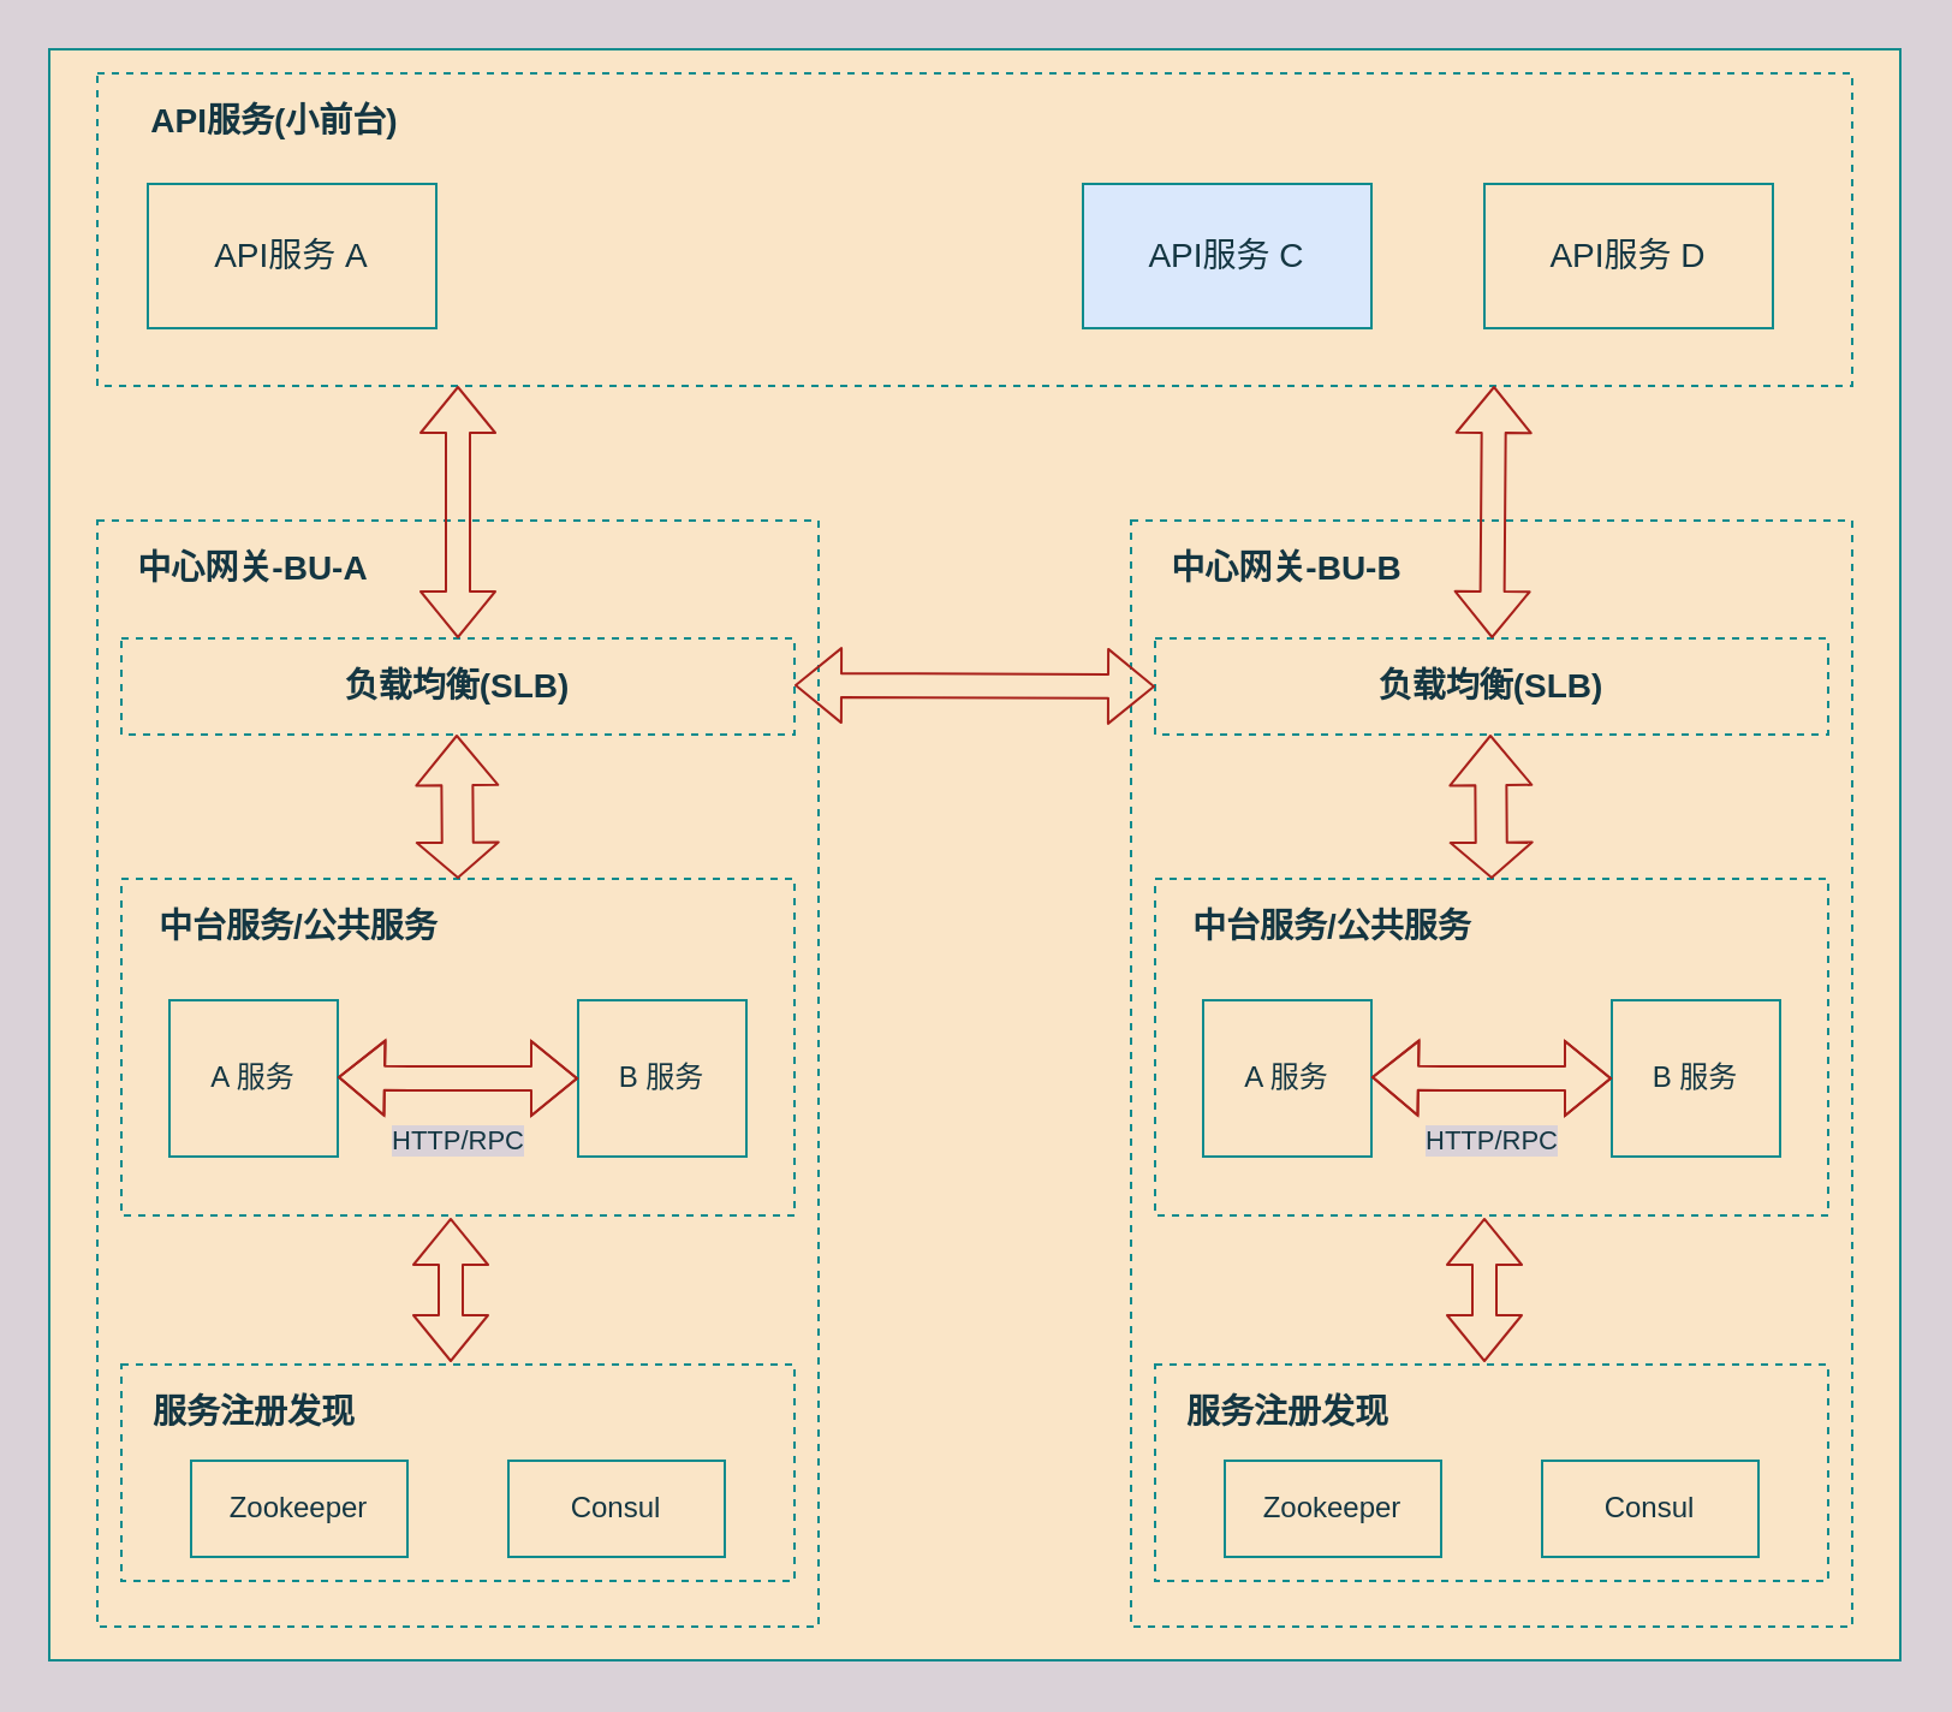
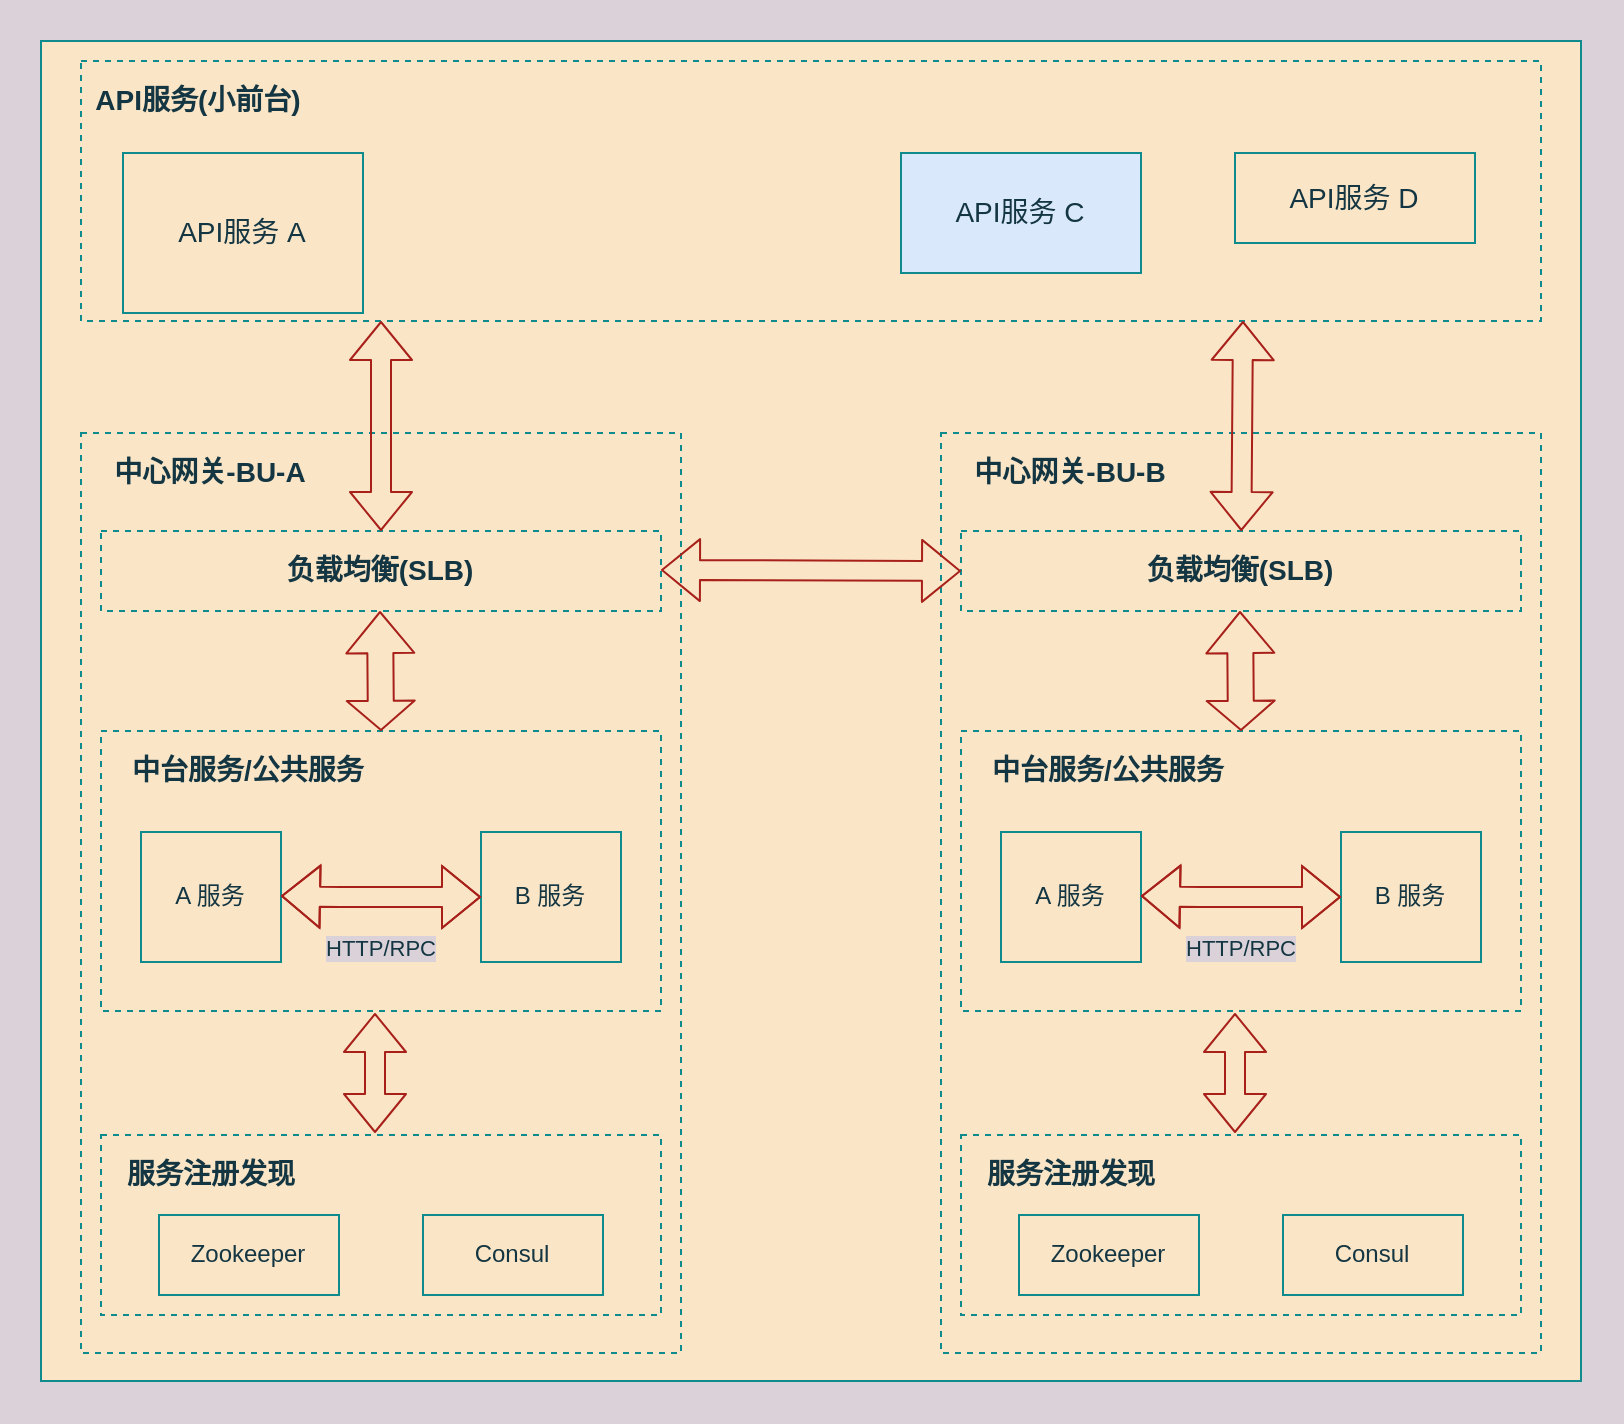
  <mxCell id="0" />
  <mxCell id="1" parent="0" />
  <mxCell id="2" value="" style="rounded=0;whiteSpace=wrap;html=1;fillColor=#FAE5C7;strokeColor=#0F8B8D;fontColor=#143642;" vertex="1" parent="1"><mxGeometry x="20" y="20" width="770" height="670" as="geometry" /></mxCell>
  <mxCell id="3" value="" style="rounded=0;whiteSpace=wrap;html=1;dashed=1;fillColor=#FAE5C7;strokeColor=#0F8B8D;fontColor=#143642;" vertex="1" parent="1"><mxGeometry x="40" y="30" width="730" height="130" as="geometry" /></mxCell>
  <mxCell id="4" value="" style="rounded=0;whiteSpace=wrap;html=1;dashed=1;fillColor=#FAE5C7;strokeColor=#0F8B8D;fontColor=#143642;" vertex="1" parent="1"><mxGeometry x="40" y="216" width="300" height="460" as="geometry" /></mxCell>
  <mxCell id="5" value="负载均衡(SLB)" style="rounded=0;whiteSpace=wrap;html=1;dashed=1;fontStyle=1;fontSize=14;fillColor=#FAE5C7;strokeColor=#0F8B8D;fontColor=#143642;" vertex="1" parent="1"><mxGeometry x="50" y="265" width="280" height="40" as="geometry" /></mxCell>
  <mxCell id="6" value="" style="rounded=0;whiteSpace=wrap;html=1;dashed=1;fillColor=#FAE5C7;strokeColor=#0F8B8D;fontColor=#143642;" vertex="1" parent="1"><mxGeometry x="50" y="365" width="280" height="140" as="geometry" /></mxCell>
  <mxCell id="7" value="A 服务" style="rounded=0;whiteSpace=wrap;html=1;fillColor=#FAE5C7;strokeColor=#0F8B8D;fontColor=#143642;" vertex="1" parent="1"><mxGeometry x="70" y="415.5" width="70" height="65" as="geometry" /></mxCell>
  <mxCell id="8" value="B 服务" style="rounded=0;whiteSpace=wrap;html=1;fillColor=#FAE5C7;strokeColor=#0F8B8D;fontColor=#143642;" vertex="1" parent="1"><mxGeometry x="240" y="415.5" width="70" height="65" as="geometry" /></mxCell>
  <mxCell id="9" value="" style="shape=flexArrow;endArrow=classic;startArrow=classic;html=1;entryX=0;entryY=0.5;entryDx=0;entryDy=0;labelBackgroundColor=#DAD2D8;strokeColor=#A8201A;fontColor=#143642;" edge="1" parent="1" target="8"><mxGeometry width="50" height="50" relative="1" as="geometry"><mxPoint x="140" y="447.5" as="sourcePoint" /><mxPoint x="210" y="447.5" as="targetPoint" /><Array as="points"><mxPoint x="170" y="448" /></Array></mxGeometry></mxCell>
  <mxCell id="10" value="HTTP/RPC" style="edgeLabel;html=1;align=center;verticalAlign=middle;resizable=0;points=[];labelBackgroundColor=#DAD2D8;fontColor=#143642;" vertex="1" connectable="0" parent="9"><mxGeometry x="-0.124" y="-9" relative="1" as="geometry"><mxPoint x="6" y="16" as="offset" /></mxGeometry></mxCell>
  <mxCell id="11" value="" style="rounded=0;whiteSpace=wrap;html=1;dashed=1;fillColor=#FAE5C7;strokeColor=#0F8B8D;fontColor=#143642;" vertex="1" parent="1"><mxGeometry x="50" y="567" width="280" height="90" as="geometry" /></mxCell>
  <mxCell id="12" value="Zookeeper" style="rounded=0;whiteSpace=wrap;html=1;fillColor=#FAE5C7;strokeColor=#0F8B8D;fontColor=#143642;" vertex="1" parent="1"><mxGeometry x="79" y="607" width="90" height="40" as="geometry" /></mxCell>
  <mxCell id="13" value="Consul" style="rounded=0;whiteSpace=wrap;html=1;fillColor=#FAE5C7;strokeColor=#0F8B8D;fontColor=#143642;" vertex="1" parent="1"><mxGeometry x="211" y="607" width="90" height="40" as="geometry" /></mxCell>
  <mxCell id="14" value="服务注册发现" style="text;html=1;strokeColor=none;fillColor=none;align=center;verticalAlign=middle;whiteSpace=wrap;rounded=0;dashed=1;fontStyle=1;fontSize=14;fontColor=#143642;" vertex="1" parent="1"><mxGeometry x="61" y="577" width="89" height="20" as="geometry" /></mxCell>
  <mxCell id="15" value="中台服务/公共服务" style="text;html=1;strokeColor=none;fillColor=none;align=center;verticalAlign=middle;whiteSpace=wrap;rounded=0;dashed=1;fontSize=14;fontStyle=1;fontColor=#143642;" vertex="1" parent="1"><mxGeometry x="61" y="375" width="126" height="20" as="geometry" /></mxCell>
  <mxCell id="16" value="" style="shape=flexArrow;endArrow=classic;startArrow=classic;html=1;fontSize=14;width=13;endSize=6.52;startSize=4.53;exitX=0.5;exitY=0;exitDx=0;exitDy=0;labelBackgroundColor=#DAD2D8;strokeColor=#A8201A;fontColor=#143642;" edge="1" parent="1" source="6"><mxGeometry width="50" height="50" relative="1" as="geometry"><mxPoint x="189.5" y="355" as="sourcePoint" /><mxPoint x="189.5" y="305" as="targetPoint" /></mxGeometry></mxCell>
  <mxCell id="17" value="" style="shape=flexArrow;endArrow=classic;startArrow=classic;html=1;fontSize=14;labelBackgroundColor=#DAD2D8;strokeColor=#A8201A;fontColor=#143642;" edge="1" parent="1"><mxGeometry width="50" height="50" relative="1" as="geometry"><mxPoint x="187" y="566" as="sourcePoint" /><mxPoint x="187" y="506" as="targetPoint" /></mxGeometry></mxCell>
  <mxCell id="18" value="" style="rounded=0;whiteSpace=wrap;html=1;dashed=1;fillColor=#FAE5C7;strokeColor=#0F8B8D;fontColor=#143642;" vertex="1" parent="1"><mxGeometry x="470" y="216" width="300" height="460" as="geometry" /></mxCell>
  <mxCell id="19" value="负载均衡(SLB)" style="rounded=0;whiteSpace=wrap;html=1;dashed=1;fontStyle=1;fontSize=14;fillColor=#FAE5C7;strokeColor=#0F8B8D;fontColor=#143642;" vertex="1" parent="1"><mxGeometry x="480" y="265" width="280" height="40" as="geometry" /></mxCell>
  <mxCell id="20" value="" style="rounded=0;whiteSpace=wrap;html=1;dashed=1;fillColor=#FAE5C7;strokeColor=#0F8B8D;fontColor=#143642;" vertex="1" parent="1"><mxGeometry x="480" y="365" width="280" height="140" as="geometry" /></mxCell>
  <mxCell id="21" value="A 服务" style="rounded=0;whiteSpace=wrap;html=1;fillColor=#FAE5C7;strokeColor=#0F8B8D;fontColor=#143642;" vertex="1" parent="1"><mxGeometry x="500" y="415.5" width="70" height="65" as="geometry" /></mxCell>
  <mxCell id="22" value="B 服务" style="rounded=0;whiteSpace=wrap;html=1;fillColor=#FAE5C7;strokeColor=#0F8B8D;fontColor=#143642;" vertex="1" parent="1"><mxGeometry x="670" y="415.5" width="70" height="65" as="geometry" /></mxCell>
  <mxCell id="23" value="" style="shape=flexArrow;endArrow=classic;startArrow=classic;html=1;entryX=0;entryY=0.5;entryDx=0;entryDy=0;labelBackgroundColor=#DAD2D8;strokeColor=#A8201A;fontColor=#143642;" edge="1" parent="1" target="22"><mxGeometry width="50" height="50" relative="1" as="geometry"><mxPoint x="570" y="447.5" as="sourcePoint" /><mxPoint x="640" y="447.5" as="targetPoint" /><Array as="points"><mxPoint x="600" y="448" /></Array></mxGeometry></mxCell>
  <mxCell id="24" value="HTTP/RPC" style="edgeLabel;html=1;align=center;verticalAlign=middle;resizable=0;points=[];labelBackgroundColor=#DAD2D8;fontColor=#143642;" vertex="1" connectable="0" parent="23"><mxGeometry x="-0.124" y="-9" relative="1" as="geometry"><mxPoint x="6" y="16" as="offset" /></mxGeometry></mxCell>
  <mxCell id="25" value="" style="rounded=0;whiteSpace=wrap;html=1;dashed=1;fillColor=#FAE5C7;strokeColor=#0F8B8D;fontColor=#143642;" vertex="1" parent="1"><mxGeometry x="480" y="567" width="280" height="90" as="geometry" /></mxCell>
  <mxCell id="26" value="Zookeeper" style="rounded=0;whiteSpace=wrap;html=1;dashed=1;fillColor=#FAE5C7;strokeColor=#0F8B8D;fontColor=#143642;" vertex="1" parent="1"><mxGeometry x="509" y="607" width="90" height="40" as="geometry" /></mxCell>
  <mxCell id="27" value="Consul" style="rounded=0;whiteSpace=wrap;html=1;fillColor=#FAE5C7;strokeColor=#0F8B8D;fontColor=#143642;" vertex="1" parent="1"><mxGeometry x="641" y="607" width="90" height="40" as="geometry" /></mxCell>
  <mxCell id="28" value="服务注册发现" style="text;html=1;strokeColor=none;fillColor=none;align=center;verticalAlign=middle;whiteSpace=wrap;rounded=0;dashed=1;fontStyle=1;fontSize=14;fontColor=#143642;" vertex="1" parent="1"><mxGeometry x="491" y="577" width="89" height="20" as="geometry" /></mxCell>
  <mxCell id="29" value="中台服务/公共服务" style="text;html=1;strokeColor=none;fillColor=none;align=center;verticalAlign=middle;whiteSpace=wrap;rounded=0;dashed=1;fontSize=14;fontStyle=1;fontColor=#143642;" vertex="1" parent="1"><mxGeometry x="491" y="375" width="126" height="20" as="geometry" /></mxCell>
  <mxCell id="30" value="" style="shape=flexArrow;endArrow=classic;startArrow=classic;html=1;fontSize=14;width=13;endSize=6.52;startSize=4.53;exitX=0.5;exitY=0;exitDx=0;exitDy=0;labelBackgroundColor=#DAD2D8;strokeColor=#A8201A;fontColor=#143642;" edge="1" parent="1" source="20"><mxGeometry width="50" height="50" relative="1" as="geometry"><mxPoint x="619.5" y="355" as="sourcePoint" /><mxPoint x="619.5" y="305" as="targetPoint" /></mxGeometry></mxCell>
  <mxCell id="31" value="" style="shape=flexArrow;endArrow=classic;startArrow=classic;html=1;fontSize=14;labelBackgroundColor=#DAD2D8;strokeColor=#A8201A;fontColor=#143642;" edge="1" parent="1"><mxGeometry width="50" height="50" relative="1" as="geometry"><mxPoint x="617" y="566" as="sourcePoint" /><mxPoint x="617" y="506" as="targetPoint" /></mxGeometry></mxCell>
  <mxCell id="32" value="" style="shape=flexArrow;endArrow=classic;startArrow=classic;html=1;fontSize=14;entryX=0;entryY=0.5;entryDx=0;entryDy=0;labelBackgroundColor=#DAD2D8;strokeColor=#A8201A;fontColor=#143642;" edge="1" parent="1" target="19"><mxGeometry width="50" height="50" relative="1" as="geometry"><mxPoint x="330" y="284.5" as="sourcePoint" /><mxPoint x="400" y="284.5" as="targetPoint" /></mxGeometry></mxCell>
  <mxCell id="33" value="" style="shape=flexArrow;endArrow=classic;startArrow=classic;html=1;fontSize=14;exitX=0.5;exitY=0;exitDx=0;exitDy=0;labelBackgroundColor=#DAD2D8;strokeColor=#A8201A;fontColor=#143642;" edge="1" parent="1" source="5"><mxGeometry width="50" height="50" relative="1" as="geometry"><mxPoint x="187" y="200" as="sourcePoint" /><mxPoint x="190" y="160" as="targetPoint" /></mxGeometry></mxCell>
  <mxCell id="34" value="" style="shape=flexArrow;endArrow=classic;startArrow=classic;html=1;fontSize=14;labelBackgroundColor=#DAD2D8;strokeColor=#A8201A;fontColor=#143642;" edge="1" parent="1" source="19"><mxGeometry width="50" height="50" relative="1" as="geometry"><mxPoint x="629" y="238" as="sourcePoint" /><mxPoint x="621" y="160" as="targetPoint" /></mxGeometry></mxCell>
- <mxCell id="35" value="API服务 A" style="rounded=0;whiteSpace=wrap;html=1;fontSize=14;fillColor=#FAE5C7;strokeColor=#0F8B8D;fontColor=#143642;" vertex="1" parent="1"><mxGeometry x="61" y="76" width="120" height="60" as="geometry" /></mxCell>
+ <mxCell id="35" value="API服务 A" style="rounded=0;whiteSpace=wrap;html=1;fontSize=14;fillColor=#FAE5C7;strokeColor=#0F8B8D;fontColor=#143642;" vertex="1" parent="1"><mxGeometry x="61" y="76" width="120" height="80" as="geometry" /></mxCell>
  <mxCell id="36" value="API服务 C" style="rounded=0;whiteSpace=wrap;html=1;fontSize=14;fillColor=#dae8fc;strokeColor=#0F8B8D;fontColor=#143642;" vertex="1" parent="1"><mxGeometry x="450" y="76" width="120" height="60" as="geometry" /></mxCell>
- <mxCell id="37" value="API服务 D" style="rounded=0;whiteSpace=wrap;html=1;fontSize=14;fillColor=#FAE5C7;strokeColor=#0F8B8D;fontColor=#143642;" vertex="1" parent="1"><mxGeometry x="617" y="76" width="120" height="60" as="geometry" /></mxCell>
+ <mxCell id="37" value="API服务 D" style="rounded=0;whiteSpace=wrap;html=1;fontSize=14;fillColor=#FAE5C7;strokeColor=#0F8B8D;fontColor=#143642;" vertex="1" parent="1"><mxGeometry x="617" y="76" width="120" height="45" as="geometry" /></mxCell>
  <mxCell id="38" value="中心网关-BU-A" style="text;html=1;strokeColor=none;fillColor=none;align=center;verticalAlign=middle;whiteSpace=wrap;rounded=0;dashed=1;fontSize=14;fontStyle=1;fontColor=#143642;" vertex="1" parent="1"><mxGeometry x="50" y="226" width="110" height="20" as="geometry" /></mxCell>
  <mxCell id="39" value="中心网关-BU-B" style="text;html=1;strokeColor=none;fillColor=none;align=center;verticalAlign=middle;whiteSpace=wrap;rounded=0;dashed=1;fontSize=14;fontStyle=1;fontColor=#143642;" vertex="1" parent="1"><mxGeometry x="480" y="226" width="110" height="20" as="geometry" /></mxCell>
- <mxCell id="40" value="API服务(小前台)" style="text;html=1;strokeColor=none;fillColor=none;align=center;verticalAlign=middle;whiteSpace=wrap;rounded=0;dashed=1;fontSize=14;fontStyle=1;fontColor=#143642;" vertex="1" parent="1"><mxGeometry x="59" y="40" width="110" height="20" as="geometry" /></mxCell>
+ <mxCell id="40" value="API服务(小前台)" style="text;html=1;strokeColor=none;fillColor=none;align=center;verticalAlign=middle;whiteSpace=wrap;rounded=0;dashed=1;fontSize=14;fontStyle=1;fontColor=#143642;" vertex="1" parent="1"><mxGeometry x="44" y="40" width="110" height="20" as="geometry" /></mxCell>
  <mxCell id="41" value="Zookeeper" style="rounded=0;whiteSpace=wrap;html=1;fillColor=#FAE5C7;strokeColor=#0F8B8D;fontColor=#143642;" vertex="1" parent="1"><mxGeometry x="509" y="607" width="90" height="40" as="geometry" /></mxCell>
